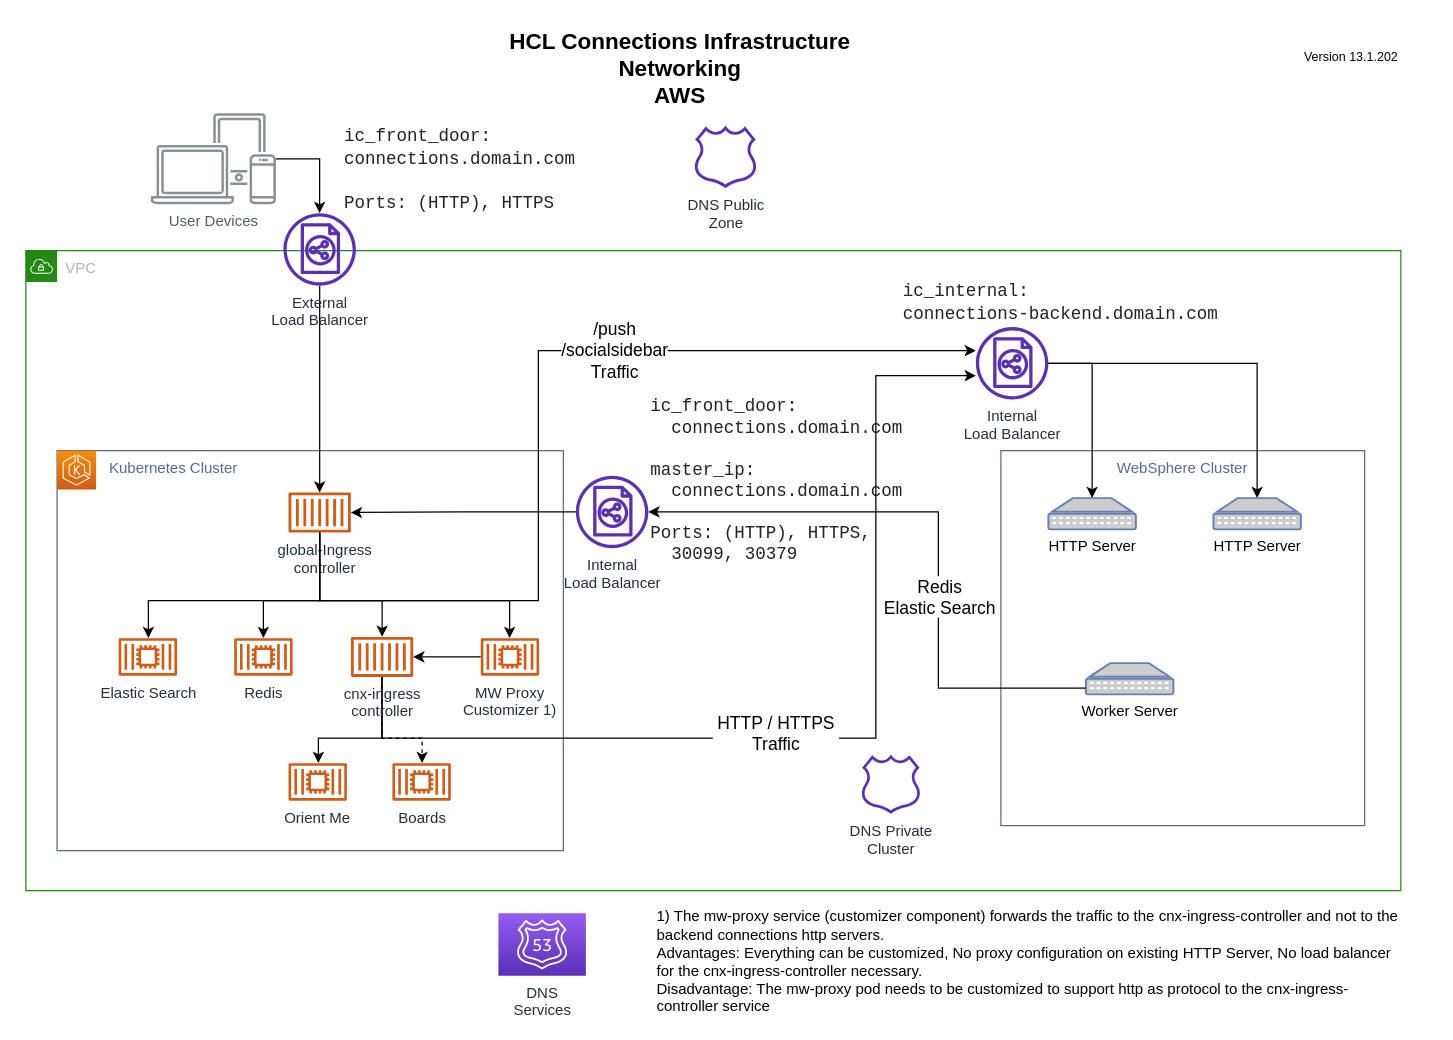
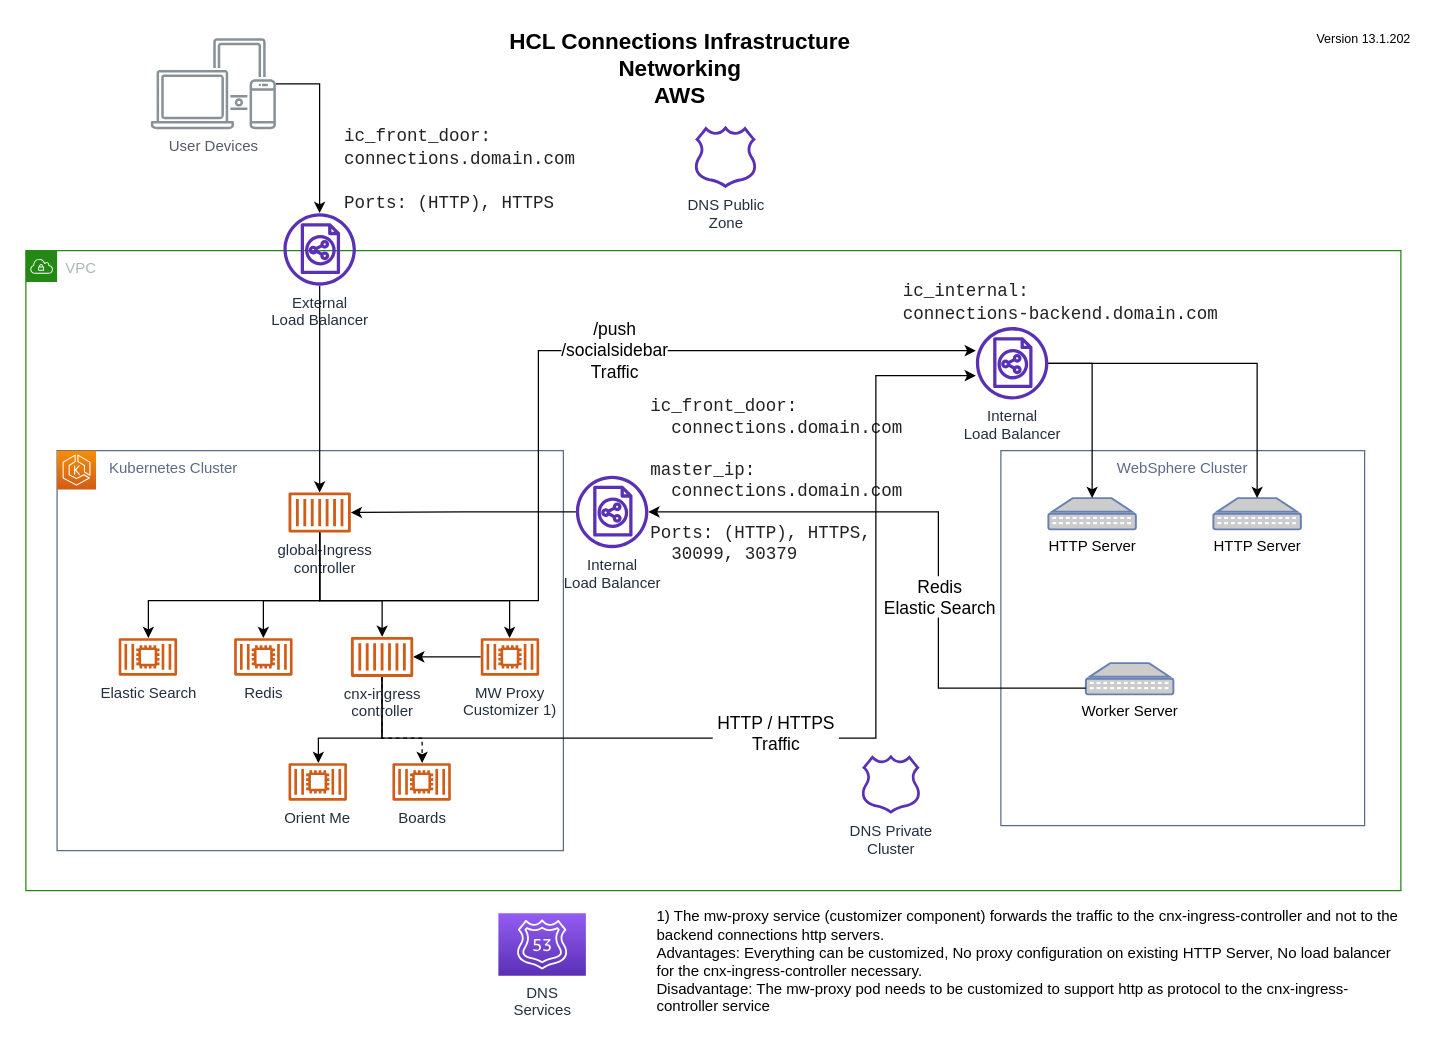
  <mxCell id="0" />
  <mxCell id="1" parent="0" />
  <mxCell id="2" value="" style="group;align=left;spacingLeft=30;" parent="1" vertex="1" connectable="0"><mxGeometry x="44.96" y="300" width="1075.04" height="412" as="geometry" /></mxCell>
  <mxCell id="3" value="VPC" style="points=[[0,0],[0.25,0],[0.5,0],[0.75,0],[1,0],[1,0.25],[1,0.5],[1,0.75],[1,1],[0.75,1],[0.5,1],[0.25,1],[0,1],[0,0.75],[0,0.5],[0,0.25]];outlineConnect=0;gradientColor=none;html=1;whiteSpace=wrap;fontSize=12;fontStyle=0;shape=mxgraph.aws4.group;grIcon=mxgraph.aws4.group_vpc;strokeColor=#248814;fillColor=none;verticalAlign=top;align=left;spacingLeft=30;fontColor=#AAB7B8;dashed=0;" parent="2" vertex="1"><mxGeometry x="-24.96" y="-100" width="1100" height="512" as="geometry" /></mxCell>
  <mxCell id="4" value="Kubernetes Cluster" style="fillColor=none;strokeColor=#5A6C86;verticalAlign=top;fontStyle=0;fontColor=#5A6C86;spacing=2;spacingLeft=40;align=left;" parent="2" vertex="1"><mxGeometry y="60" width="405.04" height="320" as="geometry" /></mxCell>
  <mxCell id="5" value="" style="outlineConnect=0;fontColor=#232F3E;gradientColor=#F78E04;gradientDirection=north;fillColor=#D05C17;strokeColor=#ffffff;dashed=0;verticalLabelPosition=bottom;verticalAlign=top;align=center;html=1;fontSize=12;fontStyle=0;aspect=fixed;shape=mxgraph.aws4.resourceIcon;resIcon=mxgraph.aws4.eks;" parent="2" vertex="1"><mxGeometry y="60" width="31.157" height="31.157" as="geometry" /></mxCell>
  <mxCell id="6" value="&lt;font face=&quot;Courier New&quot;&gt;&lt;span style=&quot;color: rgb(34 , 34 , 34) ; font-size: 14px ; white-space: pre ; background-color: rgb(255 , 255 , 255)&quot;&gt;ic_front_door:&lt;br&gt;  connections.domain.com&lt;br&gt;&lt;/span&gt;&lt;span style=&quot;color: rgb(34 , 34 , 34) ; font-size: 14px ; white-space: pre ; background-color: rgb(255 , 255 , 255)&quot;&gt;&lt;br&gt;master_ip:&lt;br&gt;&lt;/span&gt;&lt;span style=&quot;color: rgb(34 , 34 , 34) ; font-size: 14px ; white-space: pre ; background-color: rgb(255 , 255 , 255)&quot;&gt;  connections.domain.com&lt;br&gt;&lt;/span&gt;&lt;span style=&quot;color: rgb(34 , 34 , 34) ; font-size: 14px ; white-space: pre ; background-color: rgb(255 , 255 , 255)&quot;&gt;&lt;br&gt;Ports: (HTTP), HTTPS,&lt;br&gt;  30099, &lt;/span&gt;&lt;font color=&quot;#222222&quot;&gt;&lt;span style=&quot;font-size: 14px ; white-space: pre&quot;&gt;30379&lt;/span&gt;&lt;/font&gt;&lt;/font&gt;" style="text;html=1;strokeColor=none;fillColor=none;align=left;verticalAlign=middle;whiteSpace=wrap;rounded=0;" parent="2" vertex="1"><mxGeometry x="473.04" y="19.16" width="210" height="130" as="geometry" /></mxCell>
  <mxCell id="7" value="Internal&lt;br&gt;Load Balancer" style="outlineConnect=0;fontColor=#232F3E;gradientColor=none;fillColor=#5A30B5;strokeColor=none;dashed=0;verticalLabelPosition=bottom;verticalAlign=top;align=center;html=1;fontSize=12;fontStyle=0;aspect=fixed;pointerEvents=1;shape=mxgraph.aws4.classic_load_balancer;" parent="2" vertex="1"><mxGeometry x="415.04" y="80" width="58" height="58" as="geometry" /></mxCell>
  <mxCell id="8" value="WebSphere Cluster" style="fillColor=none;strokeColor=#5A6C86;verticalAlign=top;fontStyle=0;fontColor=#5A6C86;" parent="2" vertex="1"><mxGeometry x="755.04" y="60" width="291" height="300" as="geometry" /></mxCell>
  <mxCell id="9" value="HTTP Server" style="fontColor=#000000;verticalAlign=top;verticalLabelPosition=bottom;labelPosition=center;align=center;html=1;outlineConnect=0;fillColor=#CCCCCC;strokeColor=#6881B3;gradientColor=none;gradientDirection=north;strokeWidth=2;shape=mxgraph.networks.patch_panel;" parent="2" vertex="1"><mxGeometry x="793.04" y="98" width="70" height="25" as="geometry" /></mxCell>
  <mxCell id="10" value="HTTP Server" style="fontColor=#000000;verticalAlign=top;verticalLabelPosition=bottom;labelPosition=center;align=center;html=1;outlineConnect=0;fillColor=#CCCCCC;strokeColor=#6881B3;gradientColor=none;gradientDirection=north;strokeWidth=2;shape=mxgraph.networks.patch_panel;" parent="2" vertex="1"><mxGeometry x="925.04" y="98" width="70" height="25" as="geometry" /></mxCell>
  <mxCell id="11" value="Worker Server" style="fontColor=#000000;verticalAlign=top;verticalLabelPosition=bottom;labelPosition=center;align=center;html=1;outlineConnect=0;fillColor=#CCCCCC;strokeColor=#6881B3;gradientColor=none;gradientDirection=north;strokeWidth=2;shape=mxgraph.networks.patch_panel;" parent="2" vertex="1"><mxGeometry x="823.04" y="230" width="70" height="25" as="geometry" /></mxCell>
  <mxCell id="12" style="edgeStyle=orthogonalEdgeStyle;rounded=0;orthogonalLoop=1;jettySize=auto;html=1;fontSize=10;fontColor=#000000;" parent="2" source="11" target="7" edge="1"><mxGeometry relative="1" as="geometry"><Array as="points"><mxPoint x="705" y="250" /><mxPoint x="705" y="109" /></Array></mxGeometry></mxCell>
  <mxCell id="13" value="Redis&lt;br style=&quot;font-size: 14px;&quot;&gt;Elastic Search" style="text;html=1;align=center;verticalAlign=middle;resizable=0;points=[];labelBackgroundColor=#ffffff;fontSize=14;fontColor=#000000;" parent="12" vertex="1" connectable="0"><mxGeometry x="-0.386" y="-42" relative="1" as="geometry"><mxPoint x="-42" y="-41" as="offset" /></mxGeometry></mxCell>
  <mxCell id="14" value="Internal&lt;br&gt;Load Balancer" style="outlineConnect=0;fontColor=#232F3E;gradientColor=none;fillColor=#5A30B5;strokeColor=none;dashed=0;verticalLabelPosition=bottom;verticalAlign=top;align=center;html=1;fontSize=12;fontStyle=0;aspect=fixed;pointerEvents=1;shape=mxgraph.aws4.classic_load_balancer;" parent="2" vertex="1"><mxGeometry x="735.04" y="-38.84" width="58" height="58" as="geometry" /></mxCell>
  <mxCell id="15" style="edgeStyle=orthogonalEdgeStyle;rounded=0;orthogonalLoop=1;jettySize=auto;html=1;entryX=0.5;entryY=0;entryDx=0;entryDy=0;entryPerimeter=0;fontSize=10;fontColor=#000000;" parent="2" source="14" target="10" edge="1"><mxGeometry relative="1" as="geometry" /></mxCell>
  <mxCell id="16" style="edgeStyle=orthogonalEdgeStyle;rounded=0;orthogonalLoop=1;jettySize=auto;html=1;entryX=0.5;entryY=0;entryDx=0;entryDy=0;entryPerimeter=0;fontSize=10;fontColor=#000000;" parent="2" source="14" target="9" edge="1"><mxGeometry relative="1" as="geometry"><Array as="points"><mxPoint x="828" y="-10" /></Array></mxGeometry></mxCell>
  <mxCell id="17" value="&lt;span style=&quot;color: rgb(34 , 34 , 34) ; font-size: 14px ; white-space: pre ; background-color: rgb(255 , 255 , 255)&quot;&gt;&lt;font face=&quot;Courier New&quot;&gt;ic_internal&lt;/font&gt;&lt;/span&gt;&lt;span style=&quot;color: rgb(34 , 34 , 34) ; font-size: 14px ; white-space: pre ; background-color: rgb(255 , 255 , 255)&quot;&gt;&lt;font face=&quot;Courier New&quot;&gt;:&lt;br&gt;connections-backend.domain.com&lt;/font&gt;&lt;font face=&quot;monaco, bitstream vera sans mono, lucida console, terminal, monospace&quot;&gt;&lt;br&gt;&lt;/font&gt;&lt;/span&gt;" style="text;html=1;strokeColor=none;fillColor=none;align=left;verticalAlign=middle;whiteSpace=wrap;rounded=0;" parent="2" vertex="1"><mxGeometry x="675.04" y="-78.84" width="280" height="40" as="geometry" /></mxCell>
  <mxCell id="18" style="edgeStyle=orthogonalEdgeStyle;rounded=0;orthogonalLoop=1;jettySize=auto;html=1;" parent="2" source="20" target="14" edge="1"><mxGeometry relative="1" as="geometry"><Array as="points"><mxPoint x="210" y="180" /><mxPoint x="385" y="180" /><mxPoint x="385" y="-20" /></Array></mxGeometry></mxCell>
  <mxCell id="19" value="/push&lt;br&gt;/socialsidebar&lt;br style=&quot;font-size: 14px&quot;&gt;Traffic" style="text;html=1;align=center;verticalAlign=middle;resizable=0;points=[];labelBackgroundColor=#ffffff;fontSize=14;" parent="18" vertex="1" connectable="0"><mxGeometry x="0.256" y="1" relative="1" as="geometry"><mxPoint as="offset" /></mxGeometry></mxCell>
  <mxCell id="20" value="global-Ingress&lt;br&gt;controller" style="outlineConnect=0;fontColor=#232F3E;gradientColor=none;fillColor=#D05C17;strokeColor=none;dashed=0;verticalLabelPosition=bottom;verticalAlign=top;align=center;html=1;fontSize=12;fontStyle=0;aspect=fixed;pointerEvents=1;shape=mxgraph.aws4.container_1;spacingLeft=7;" parent="2" vertex="1"><mxGeometry x="185.12" y="93.5" width="49.92" height="32" as="geometry" /></mxCell>
  <mxCell id="21" style="edgeStyle=orthogonalEdgeStyle;rounded=0;orthogonalLoop=1;jettySize=auto;html=1;fontSize=10;fontColor=#000000;" parent="2" source="7" target="20" edge="1"><mxGeometry relative="1" as="geometry" /></mxCell>
  <mxCell id="22" style="edgeStyle=orthogonalEdgeStyle;rounded=0;orthogonalLoop=1;jettySize=auto;html=1;fontSize=10;fontColor=#000000;" parent="1" source="23" target="20" edge="1"><mxGeometry relative="1" as="geometry" /></mxCell>
  <mxCell id="23" value="External&lt;br&gt;Load Balancer" style="outlineConnect=0;fontColor=#232F3E;gradientColor=none;fillColor=#5A30B5;strokeColor=none;dashed=0;verticalLabelPosition=bottom;verticalAlign=top;align=center;html=1;fontSize=12;fontStyle=0;aspect=fixed;pointerEvents=1;shape=mxgraph.aws4.classic_load_balancer;" parent="1" vertex="1"><mxGeometry x="226.04" y="170" width="58" height="58" as="geometry" /></mxCell>
  <mxCell id="24" style="edgeStyle=orthogonalEdgeStyle;rounded=0;orthogonalLoop=1;jettySize=auto;html=1;fontSize=14;fontColor=#000000;" parent="1" source="25" target="23" edge="1"><mxGeometry relative="1" as="geometry" /></mxCell>
- <mxCell id="25" value="User Devices" style="outlineConnect=0;gradientColor=none;fontColor=#545B64;strokeColor=none;fillColor=#879196;dashed=0;verticalLabelPosition=bottom;verticalAlign=top;align=center;html=1;fontSize=12;fontStyle=0;aspect=fixed;shape=mxgraph.aws4.illustration_devices;pointerEvents=1" parent="1" vertex="1"><mxGeometry x="120" y="90" width="100" height="73" as="geometry" /></mxCell>
+ <mxCell id="25" value="User Devices" style="outlineConnect=0;gradientColor=none;fontColor=#545B64;strokeColor=none;fillColor=#879196;dashed=0;verticalLabelPosition=bottom;verticalAlign=top;align=center;html=1;fontSize=12;fontStyle=0;aspect=fixed;shape=mxgraph.aws4.illustration_devices;pointerEvents=1" parent="1" vertex="1"><mxGeometry x="120" y="30" width="100" height="73" as="geometry" /></mxCell>
  <mxCell id="26" value="HCL Connections Infrastructure&lt;br style=&quot;font-size: 18px&quot;&gt;Networking&lt;br&gt;AWS" style="text;html=1;resizable=0;autosize=1;align=center;verticalAlign=middle;points=[];fillColor=none;strokeColor=none;rounded=0;fontSize=18;fontStyle=1" parent="1" vertex="1"><mxGeometry x="398" y="20" width="290" height="70" as="geometry" /></mxCell>
- <mxCell id="27" value="Version 13.1.202" style="text;html=1;resizable=0;autosize=1;align=center;verticalAlign=middle;points=[];fillColor=none;strokeColor=none;rounded=0;fontSize=10;" parent="1" vertex="1"><mxGeometry x="1030" y="35" width="100" height="20" as="geometry" /></mxCell>
+ <mxCell id="27" value="Version 13.1.202" style="text;html=1;resizable=0;autosize=1;align=center;verticalAlign=middle;points=[];fillColor=none;strokeColor=none;rounded=0;fontSize=10;" parent="1" vertex="1"><mxGeometry x="1040" y="20" width="100" height="20" as="geometry" /></mxCell>
  <mxCell id="28" style="edgeStyle=orthogonalEdgeStyle;rounded=0;orthogonalLoop=1;jettySize=auto;html=1;fontSize=14;fontColor=#000000;" parent="1" source="20" target="41" edge="1"><mxGeometry relative="1" as="geometry"><Array as="points"><mxPoint x="255" y="480" /><mxPoint x="118" y="480" /></Array></mxGeometry></mxCell>
  <mxCell id="29" style="edgeStyle=orthogonalEdgeStyle;rounded=0;orthogonalLoop=1;jettySize=auto;html=1;fontSize=14;fontColor=#000000;" parent="1" source="20" target="40" edge="1"><mxGeometry relative="1" as="geometry"><Array as="points"><mxPoint x="255" y="480" /><mxPoint x="210" y="480" /></Array></mxGeometry></mxCell>
  <mxCell id="30" style="edgeStyle=orthogonalEdgeStyle;rounded=0;orthogonalLoop=1;jettySize=auto;html=1;fontSize=14;fontColor=#000000;" parent="1" source="20" target="36" edge="1"><mxGeometry relative="1" as="geometry"><Array as="points"><mxPoint x="255" y="480" /><mxPoint x="305" y="480" /></Array></mxGeometry></mxCell>
  <mxCell id="31" style="edgeStyle=orthogonalEdgeStyle;rounded=0;orthogonalLoop=1;jettySize=auto;html=1;fontSize=14;fontColor=#000000;" parent="1" source="20" target="38" edge="1"><mxGeometry relative="1" as="geometry"><Array as="points"><mxPoint x="255" y="480" /><mxPoint x="407" y="480" /></Array></mxGeometry></mxCell>
  <mxCell id="32" style="edgeStyle=orthogonalEdgeStyle;rounded=0;orthogonalLoop=1;jettySize=auto;html=1;fontSize=14;fontColor=#000000;" parent="1" source="36" target="14" edge="1"><mxGeometry relative="1" as="geometry"><Array as="points"><mxPoint x="305" y="590" /><mxPoint x="700" y="590" /><mxPoint x="700" y="300" /></Array></mxGeometry></mxCell>
  <mxCell id="33" value="&amp;nbsp;HTTP / HTTPS&amp;nbsp;&lt;br&gt;Traffic" style="text;html=1;align=center;verticalAlign=middle;resizable=0;points=[];labelBackgroundColor=#ffffff;fontSize=14;fontColor=#000000;" parent="32" vertex="1" connectable="0"><mxGeometry x="0.137" relative="1" as="geometry"><mxPoint x="-81" y="13.97" as="offset" /></mxGeometry></mxCell>
  <mxCell id="34" style="edgeStyle=orthogonalEdgeStyle;rounded=0;orthogonalLoop=1;jettySize=auto;html=1;fontSize=14;fontColor=#000000;" parent="1" source="36" target="39" edge="1"><mxGeometry relative="1" as="geometry"><Array as="points"><mxPoint x="305" y="590" /><mxPoint x="254" y="590" /></Array></mxGeometry></mxCell>
  <mxCell id="35" style="edgeStyle=orthogonalEdgeStyle;rounded=0;orthogonalLoop=1;jettySize=auto;html=1;fontSize=14;fontColor=#000000;dashed=1;" parent="1" source="36" target="42" edge="1"><mxGeometry relative="1" as="geometry"><Array as="points"><mxPoint x="305" y="590" /><mxPoint x="337" y="590" /></Array></mxGeometry></mxCell>
  <mxCell id="36" value="cnx-ingress&lt;br&gt;controller" style="outlineConnect=0;fontColor=#232F3E;gradientColor=none;fillColor=#D05C17;strokeColor=none;dashed=0;verticalLabelPosition=bottom;verticalAlign=top;align=center;html=1;fontSize=12;fontStyle=0;aspect=fixed;pointerEvents=1;shape=mxgraph.aws4.container_1;" parent="1" vertex="1"><mxGeometry x="280" y="509" width="49.92" height="32" as="geometry" /></mxCell>
  <mxCell id="37" style="edgeStyle=orthogonalEdgeStyle;rounded=0;orthogonalLoop=1;jettySize=auto;html=1;" parent="1" source="38" target="36" edge="1"><mxGeometry relative="1" as="geometry" /></mxCell>
  <mxCell id="38" value="MW Proxy&lt;br&gt;Customizer 1)" style="outlineConnect=0;fontColor=#232F3E;gradientColor=none;fillColor=#D05C17;strokeColor=none;dashed=0;verticalLabelPosition=bottom;verticalAlign=top;align=center;html=1;fontSize=12;fontStyle=0;aspect=fixed;pointerEvents=1;shape=mxgraph.aws4.container_2;" parent="1" vertex="1"><mxGeometry x="383.88" y="510" width="46.8" height="30" as="geometry" /></mxCell>
  <mxCell id="39" value="Orient Me" style="outlineConnect=0;fontColor=#232F3E;gradientColor=none;fillColor=#D05C17;strokeColor=none;dashed=0;verticalLabelPosition=bottom;verticalAlign=top;align=center;html=1;fontSize=12;fontStyle=0;aspect=fixed;pointerEvents=1;shape=mxgraph.aws4.container_2;" parent="1" vertex="1"><mxGeometry x="230.08" y="610" width="46.8" height="30" as="geometry" /></mxCell>
  <mxCell id="40" value="Redis" style="outlineConnect=0;fontColor=#232F3E;gradientColor=none;fillColor=#D05C17;strokeColor=none;dashed=0;verticalLabelPosition=bottom;verticalAlign=top;align=center;html=1;fontSize=12;fontStyle=0;aspect=fixed;pointerEvents=1;shape=mxgraph.aws4.container_2;" parent="1" vertex="1"><mxGeometry x="186.6" y="510" width="46.8" height="30" as="geometry" /></mxCell>
  <mxCell id="41" value="Elastic Search" style="outlineConnect=0;fontColor=#232F3E;gradientColor=none;fillColor=#D05C17;strokeColor=none;dashed=0;verticalLabelPosition=bottom;verticalAlign=top;align=center;html=1;fontSize=12;fontStyle=0;aspect=fixed;pointerEvents=1;shape=mxgraph.aws4.container_2;" parent="1" vertex="1"><mxGeometry x="94.2" y="510" width="46.8" height="30" as="geometry" /></mxCell>
  <mxCell id="42" value="Boards" style="outlineConnect=0;fontColor=#232F3E;gradientColor=none;fillColor=#D05C17;strokeColor=none;dashed=0;verticalLabelPosition=bottom;verticalAlign=top;align=center;html=1;fontSize=12;fontStyle=0;aspect=fixed;pointerEvents=1;shape=mxgraph.aws4.container_2;" parent="1" vertex="1"><mxGeometry x="313.2" y="610" width="46.8" height="30" as="geometry" /></mxCell>
  <mxCell id="43" value="DNS Public&lt;br&gt;Zone" style="outlineConnect=0;fontColor=#232F3E;gradientColor=none;fillColor=#5A30B5;strokeColor=none;dashed=0;verticalLabelPosition=bottom;verticalAlign=top;align=center;html=1;fontSize=12;fontStyle=0;aspect=fixed;pointerEvents=1;shape=mxgraph.aws4.hosted_zone;" parent="1" vertex="1"><mxGeometry x="554.35" y="100" width="50.65" height="50" as="geometry" /></mxCell>
  <mxCell id="44" value="DNS Private&lt;br&gt;Cluster" style="outlineConnect=0;fontColor=#232F3E;gradientColor=none;fillColor=#5A30B5;strokeColor=none;dashed=0;verticalLabelPosition=bottom;verticalAlign=top;align=center;html=1;fontSize=12;fontStyle=0;aspect=fixed;pointerEvents=1;shape=mxgraph.aws4.hosted_zone;" parent="1" vertex="1"><mxGeometry x="688" y="603.12" width="48" height="47.38" as="geometry" /></mxCell>
  <mxCell id="45" value="DNS&lt;br&gt;Services" style="outlineConnect=0;fontColor=#232F3E;gradientColor=#945DF2;gradientDirection=north;fillColor=#5A30B5;strokeColor=#ffffff;dashed=0;verticalLabelPosition=bottom;verticalAlign=top;align=center;html=1;fontSize=12;fontStyle=0;aspect=fixed;shape=mxgraph.aws4.resourceIcon;resIcon=mxgraph.aws4.route_53;" parent="1" vertex="1"><mxGeometry x="398" y="730" width="70" height="50" as="geometry" /></mxCell>
  <mxCell id="46" value="&lt;span style=&quot;color: rgb(34 , 34 , 34) ; font-size: 14px ; white-space: pre ; background-color: rgb(255 , 255 , 255)&quot;&gt;&lt;font face=&quot;Courier New&quot;&gt;ic_front_door:&lt;br&gt;connections.domain.com&lt;br&gt;&lt;br&gt;Ports: (HTTP), HTTPS&lt;/font&gt;&lt;font face=&quot;monaco, bitstream vera sans mono, lucida console, terminal, monospace&quot;&gt;&lt;br&gt;&lt;/font&gt;&lt;/span&gt;" style="text;html=1;strokeColor=none;fillColor=none;align=left;verticalAlign=middle;whiteSpace=wrap;rounded=0;" parent="1" vertex="1"><mxGeometry x="273" y="110" width="197" height="50" as="geometry" /></mxCell>
  <mxCell id="47" value="1) The mw-proxy service (customizer component) forwards the traffic to the cnx-ingress-controller and not to the backend connections http servers.&amp;nbsp;&lt;br&gt;Advantages: Everything can be customized, No proxy configuration on existing HTTP Server, No load balancer for the cnx-ingress-controller necessary.&lt;br&gt;Disadvantage: The mw-proxy pod needs to be customized to support http as protocol to the cnx-ingress-controller service" style="text;html=1;strokeColor=none;fillColor=none;align=left;verticalAlign=middle;whiteSpace=wrap;rounded=0;" parent="1" vertex="1"><mxGeometry x="523" y="728" width="597" height="82" as="geometry" /></mxCell>
